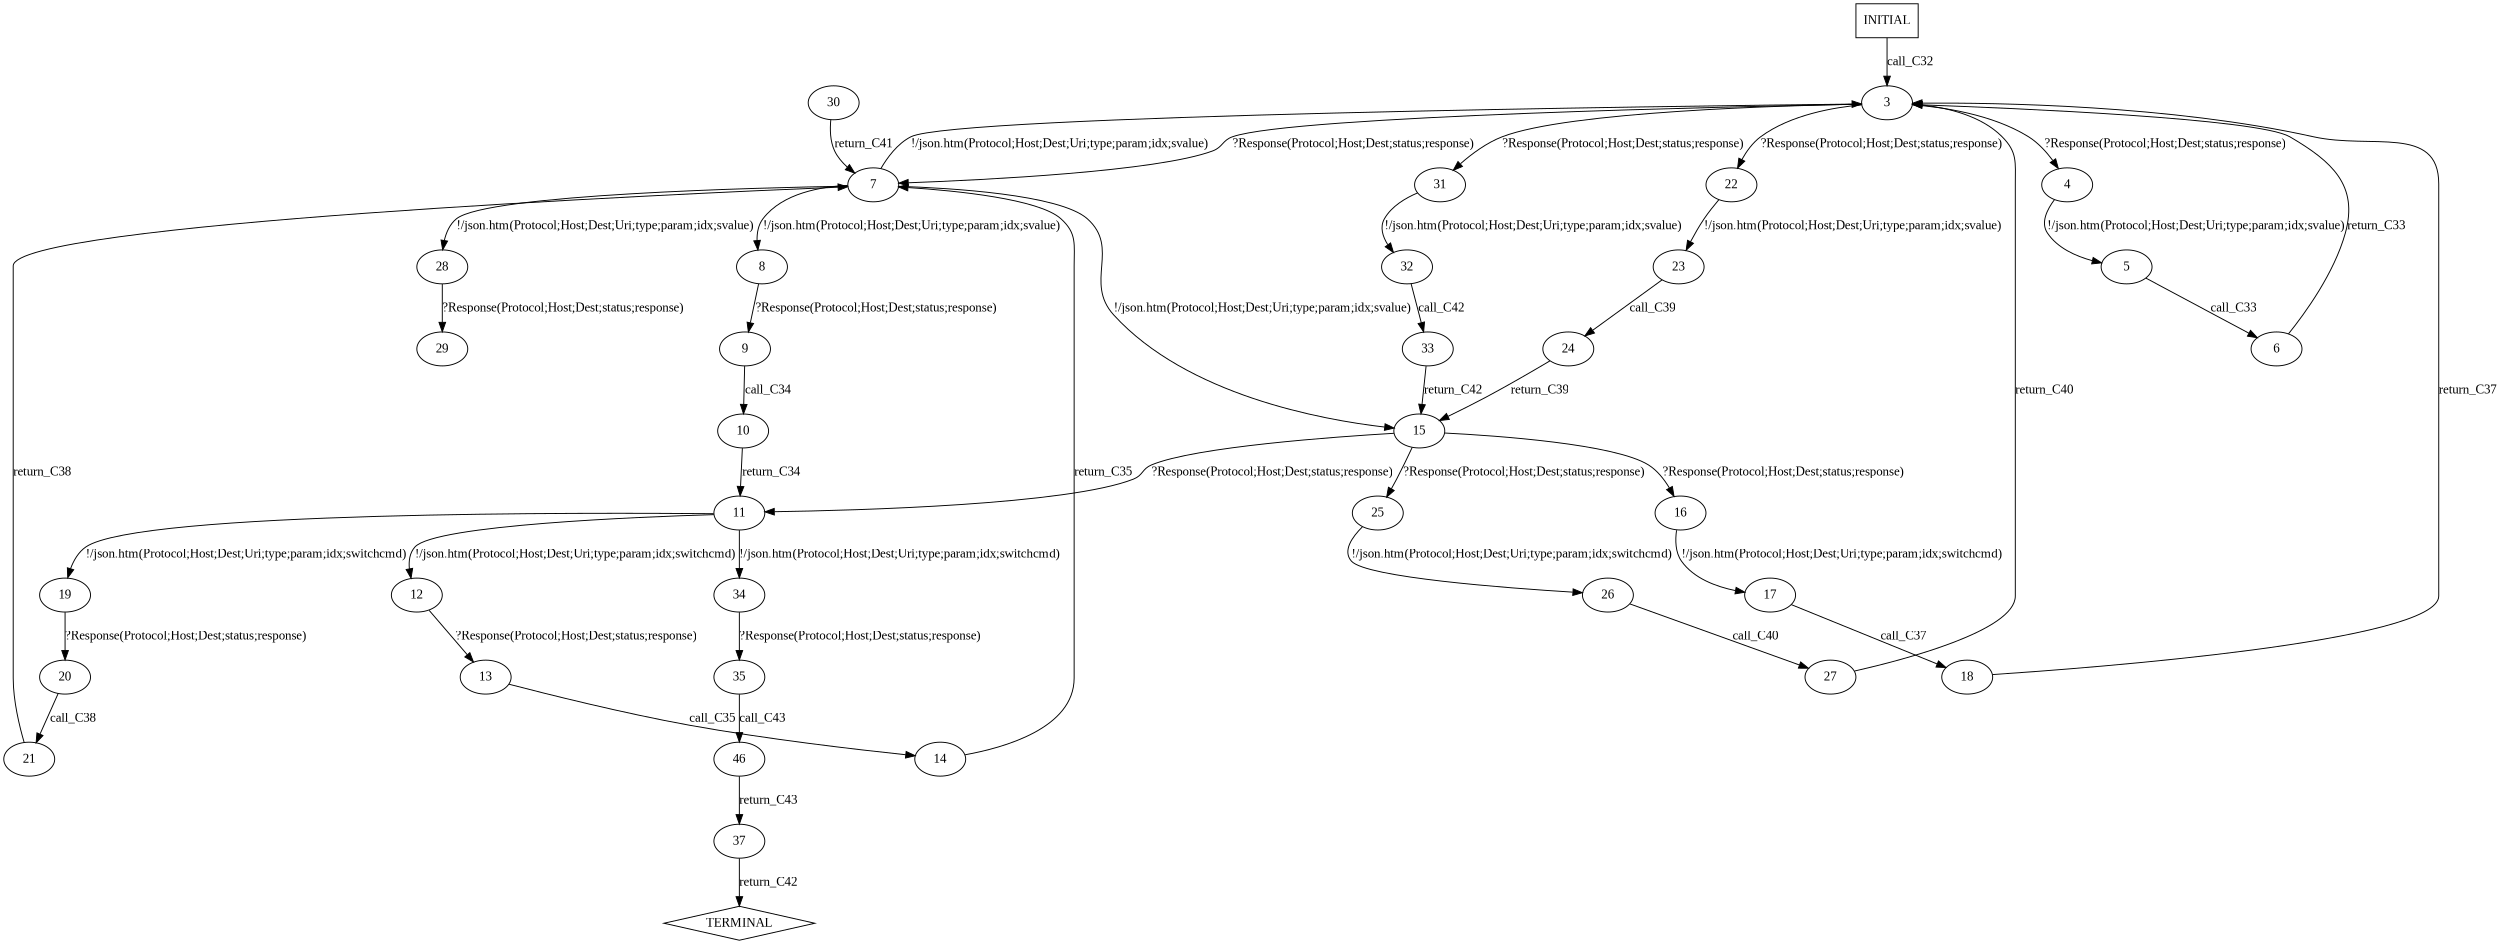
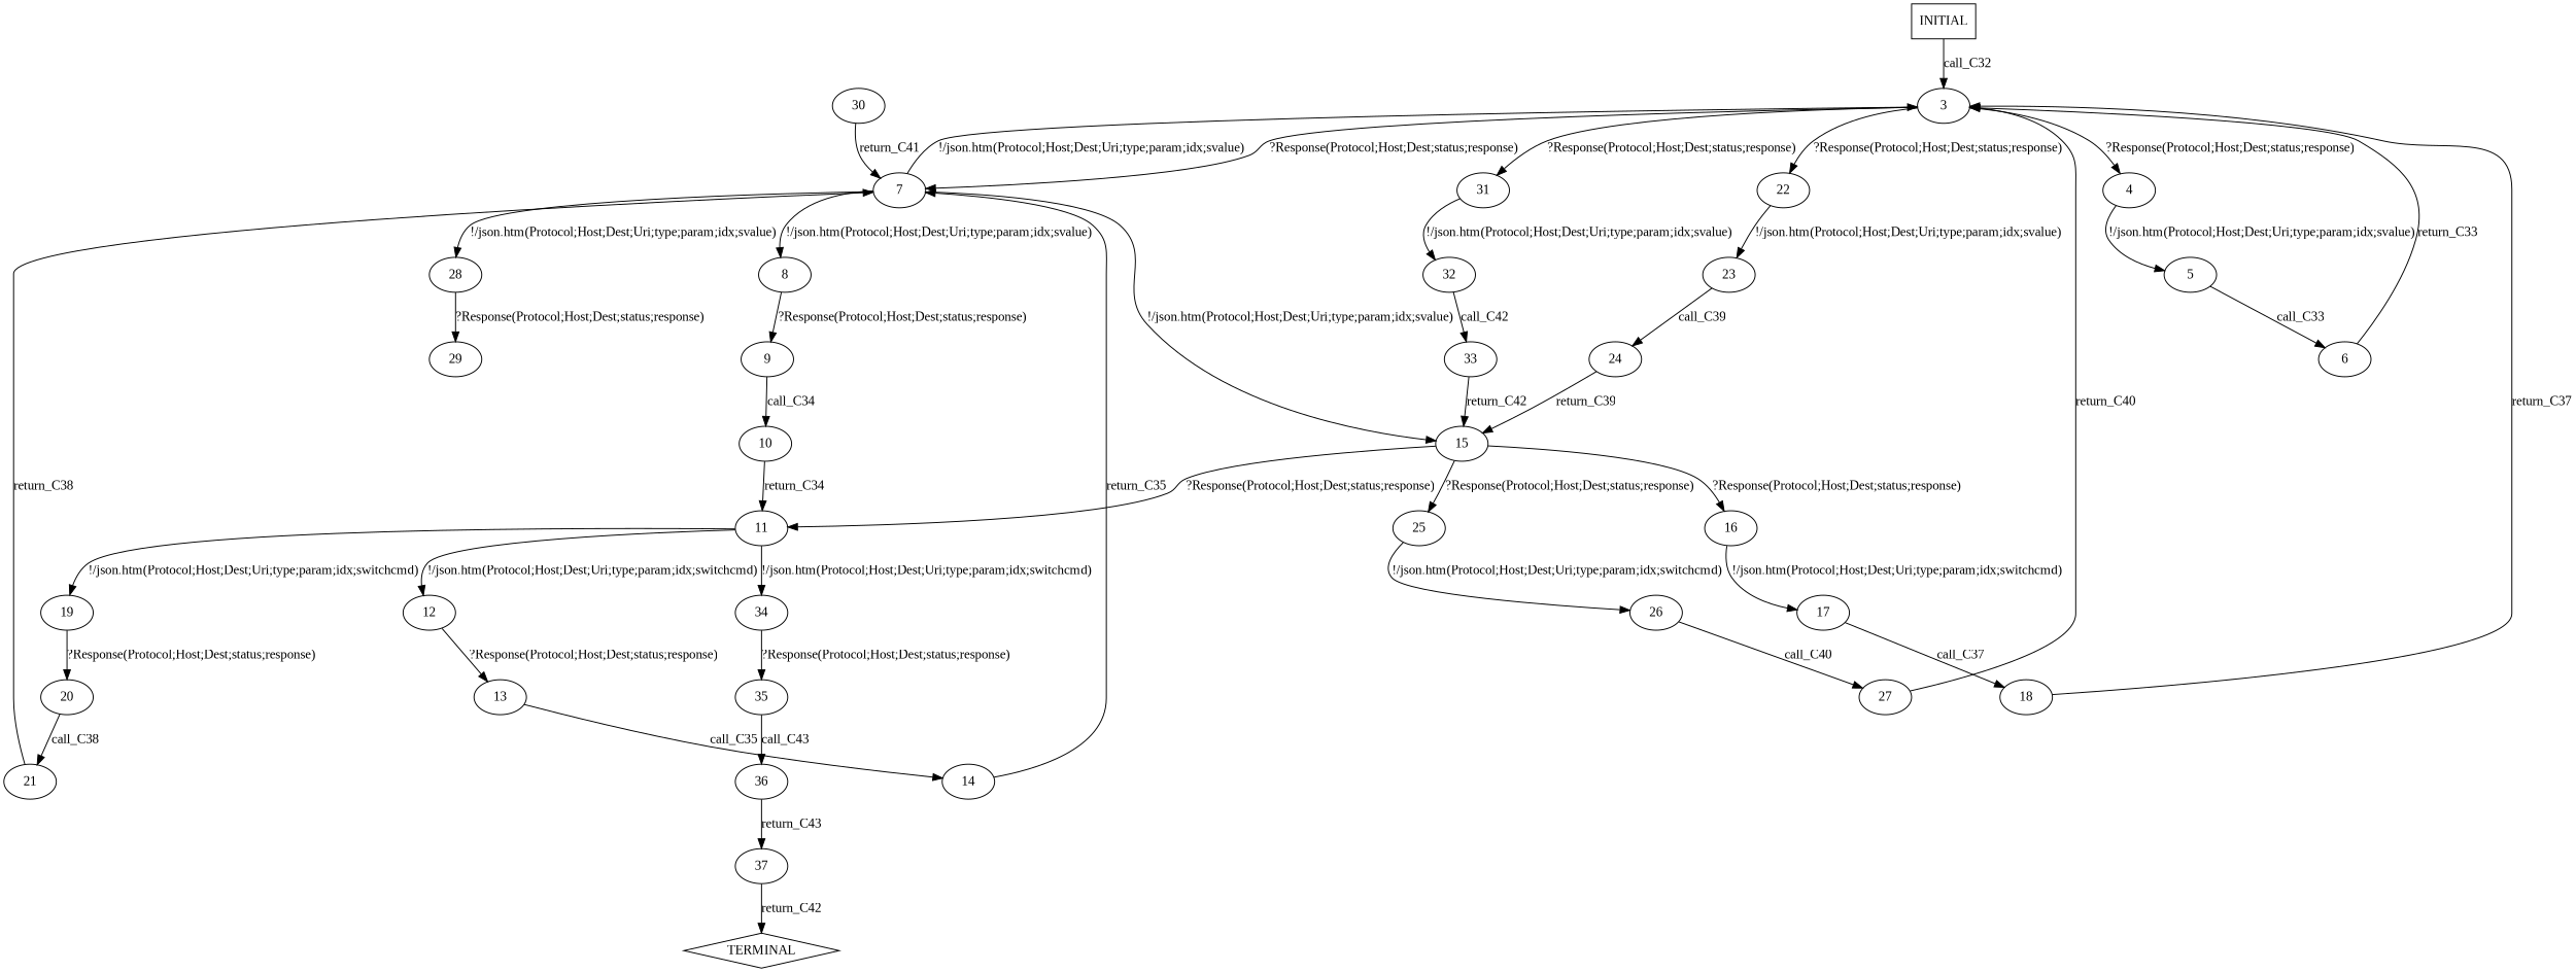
  digraph {
    fontname="Liberation Serif"
    node [fontname="Liberation Serif"]
    edge [fontname="Liberation Serif"]
    n1 [label=INITIAL shape=box]
    n2 [label=3]
    n3 [label=4]
    n4 [label=7]
    n5 [label=22]
    n6 [label=31]
    n7 [label=TERMINAL shape=diamond]
    n8 [label=5]
    n9 [label=8]
    n10 [label=15]
    n11 [label=28]
    n12 [label=23]
    n13 [label=32]
    n14 [label=6]
    n15 [label=9]
    n16 [label=11]
    n17 [label=16]
    n18 [label=25]
    n19 [label=29]
    n20 [label=10]
    n21 [label=12]
    n22 [label=19]
    n23 [label=34]
    n24 [label=13]
    n25 [label=20]
    n26 [label=35]
    n27 [label=14]
    n28 [label=17]
    n29 [label=26]
    n30 [label=18]
    n31 [label=21]
    n32 [label=24]
    n33 [label=27]
    n34 [label=30]
    n35 [label=33]
-   n36 [label=46]
+   n36 [label=36]
    n37 [label=37]
    n1 -> n2 [label=call_C32]
    n2 -> n3 [label="?Response(Protocol;Host;Dest;status;response)"]
    n2 -> n4 [label="?Response(Protocol;Host;Dest;status;response)"]
    n2 -> n5 [label="?Response(Protocol;Host;Dest;status;response)"]
    n2 -> n6 [label="?Response(Protocol;Host;Dest;status;response)"]
    n3 -> n8 [label="!/json.htm(Protocol;Host;Dest;Uri;type;param;idx;svalue)"]
    n4 -> n2 [label="!/json.htm(Protocol;Host;Dest;Uri;type;param;idx;svalue)"]
    n4 -> n9 [label="!/json.htm(Protocol;Host;Dest;Uri;type;param;idx;svalue)"]
    n4 -> n10 [label="!/json.htm(Protocol;Host;Dest;Uri;type;param;idx;svalue)"]
    n4 -> n11 [label="!/json.htm(Protocol;Host;Dest;Uri;type;param;idx;svalue)"]
    n5 -> n12 [label="!/json.htm(Protocol;Host;Dest;Uri;type;param;idx;svalue)"]
    n6 -> n13 [label="!/json.htm(Protocol;Host;Dest;Uri;type;param;idx;svalue)"]
    n8 -> n14 [label=call_C33]
    n9 -> n15 [label="?Response(Protocol;Host;Dest;status;response)"]
    n10 -> n16 [label="?Response(Protocol;Host;Dest;status;response)"]
    n10 -> n17 [label="?Response(Protocol;Host;Dest;status;response)"]
    n10 -> n18 [label="?Response(Protocol;Host;Dest;status;response)"]
    n11 -> n19 [label="?Response(Protocol;Host;Dest;status;response)"]
    n12 -> n32 [label=call_C39]
    n13 -> n35 [label=call_C42]
    n14 -> n2 [label=return_C33]
    n15 -> n20 [label=call_C34]
    n16 -> n21 [label="!/json.htm(Protocol;Host;Dest;Uri;type;param;idx;switchcmd)"]
    n16 -> n22 [label="!/json.htm(Protocol;Host;Dest;Uri;type;param;idx;switchcmd)"]
    n16 -> n23 [label="!/json.htm(Protocol;Host;Dest;Uri;type;param;idx;switchcmd)"]
    n17 -> n28 [label="!/json.htm(Protocol;Host;Dest;Uri;type;param;idx;switchcmd)"]
    n18 -> n29 [label="!/json.htm(Protocol;Host;Dest;Uri;type;param;idx;switchcmd)"]
    n20 -> n16 [label=return_C34]
    n21 -> n24 [label="?Response(Protocol;Host;Dest;status;response)"]
    n22 -> n25 [label="?Response(Protocol;Host;Dest;status;response)"]
    n23 -> n26 [label="?Response(Protocol;Host;Dest;status;response)"]
    n24 -> n27 [label=call_C35]
    n25 -> n31 [label=call_C38]
    n26 -> n36 [label=call_C43]
    n27 -> n4 [label=return_C35]
    n28 -> n30 [label=call_C37]
    n29 -> n33 [label=call_C40]
    n30 -> n2 [label=return_C37]
    n31 -> n4 [label=return_C38]
    n32 -> n10 [label=return_C39]
    n33 -> n2 [label=return_C40]
    n34 -> n4 [label=return_C41]
    n35 -> n10 [label=return_C42]
    n36 -> n37 [label=return_C43]
    n37 -> n7 [label=return_C42]
  }
